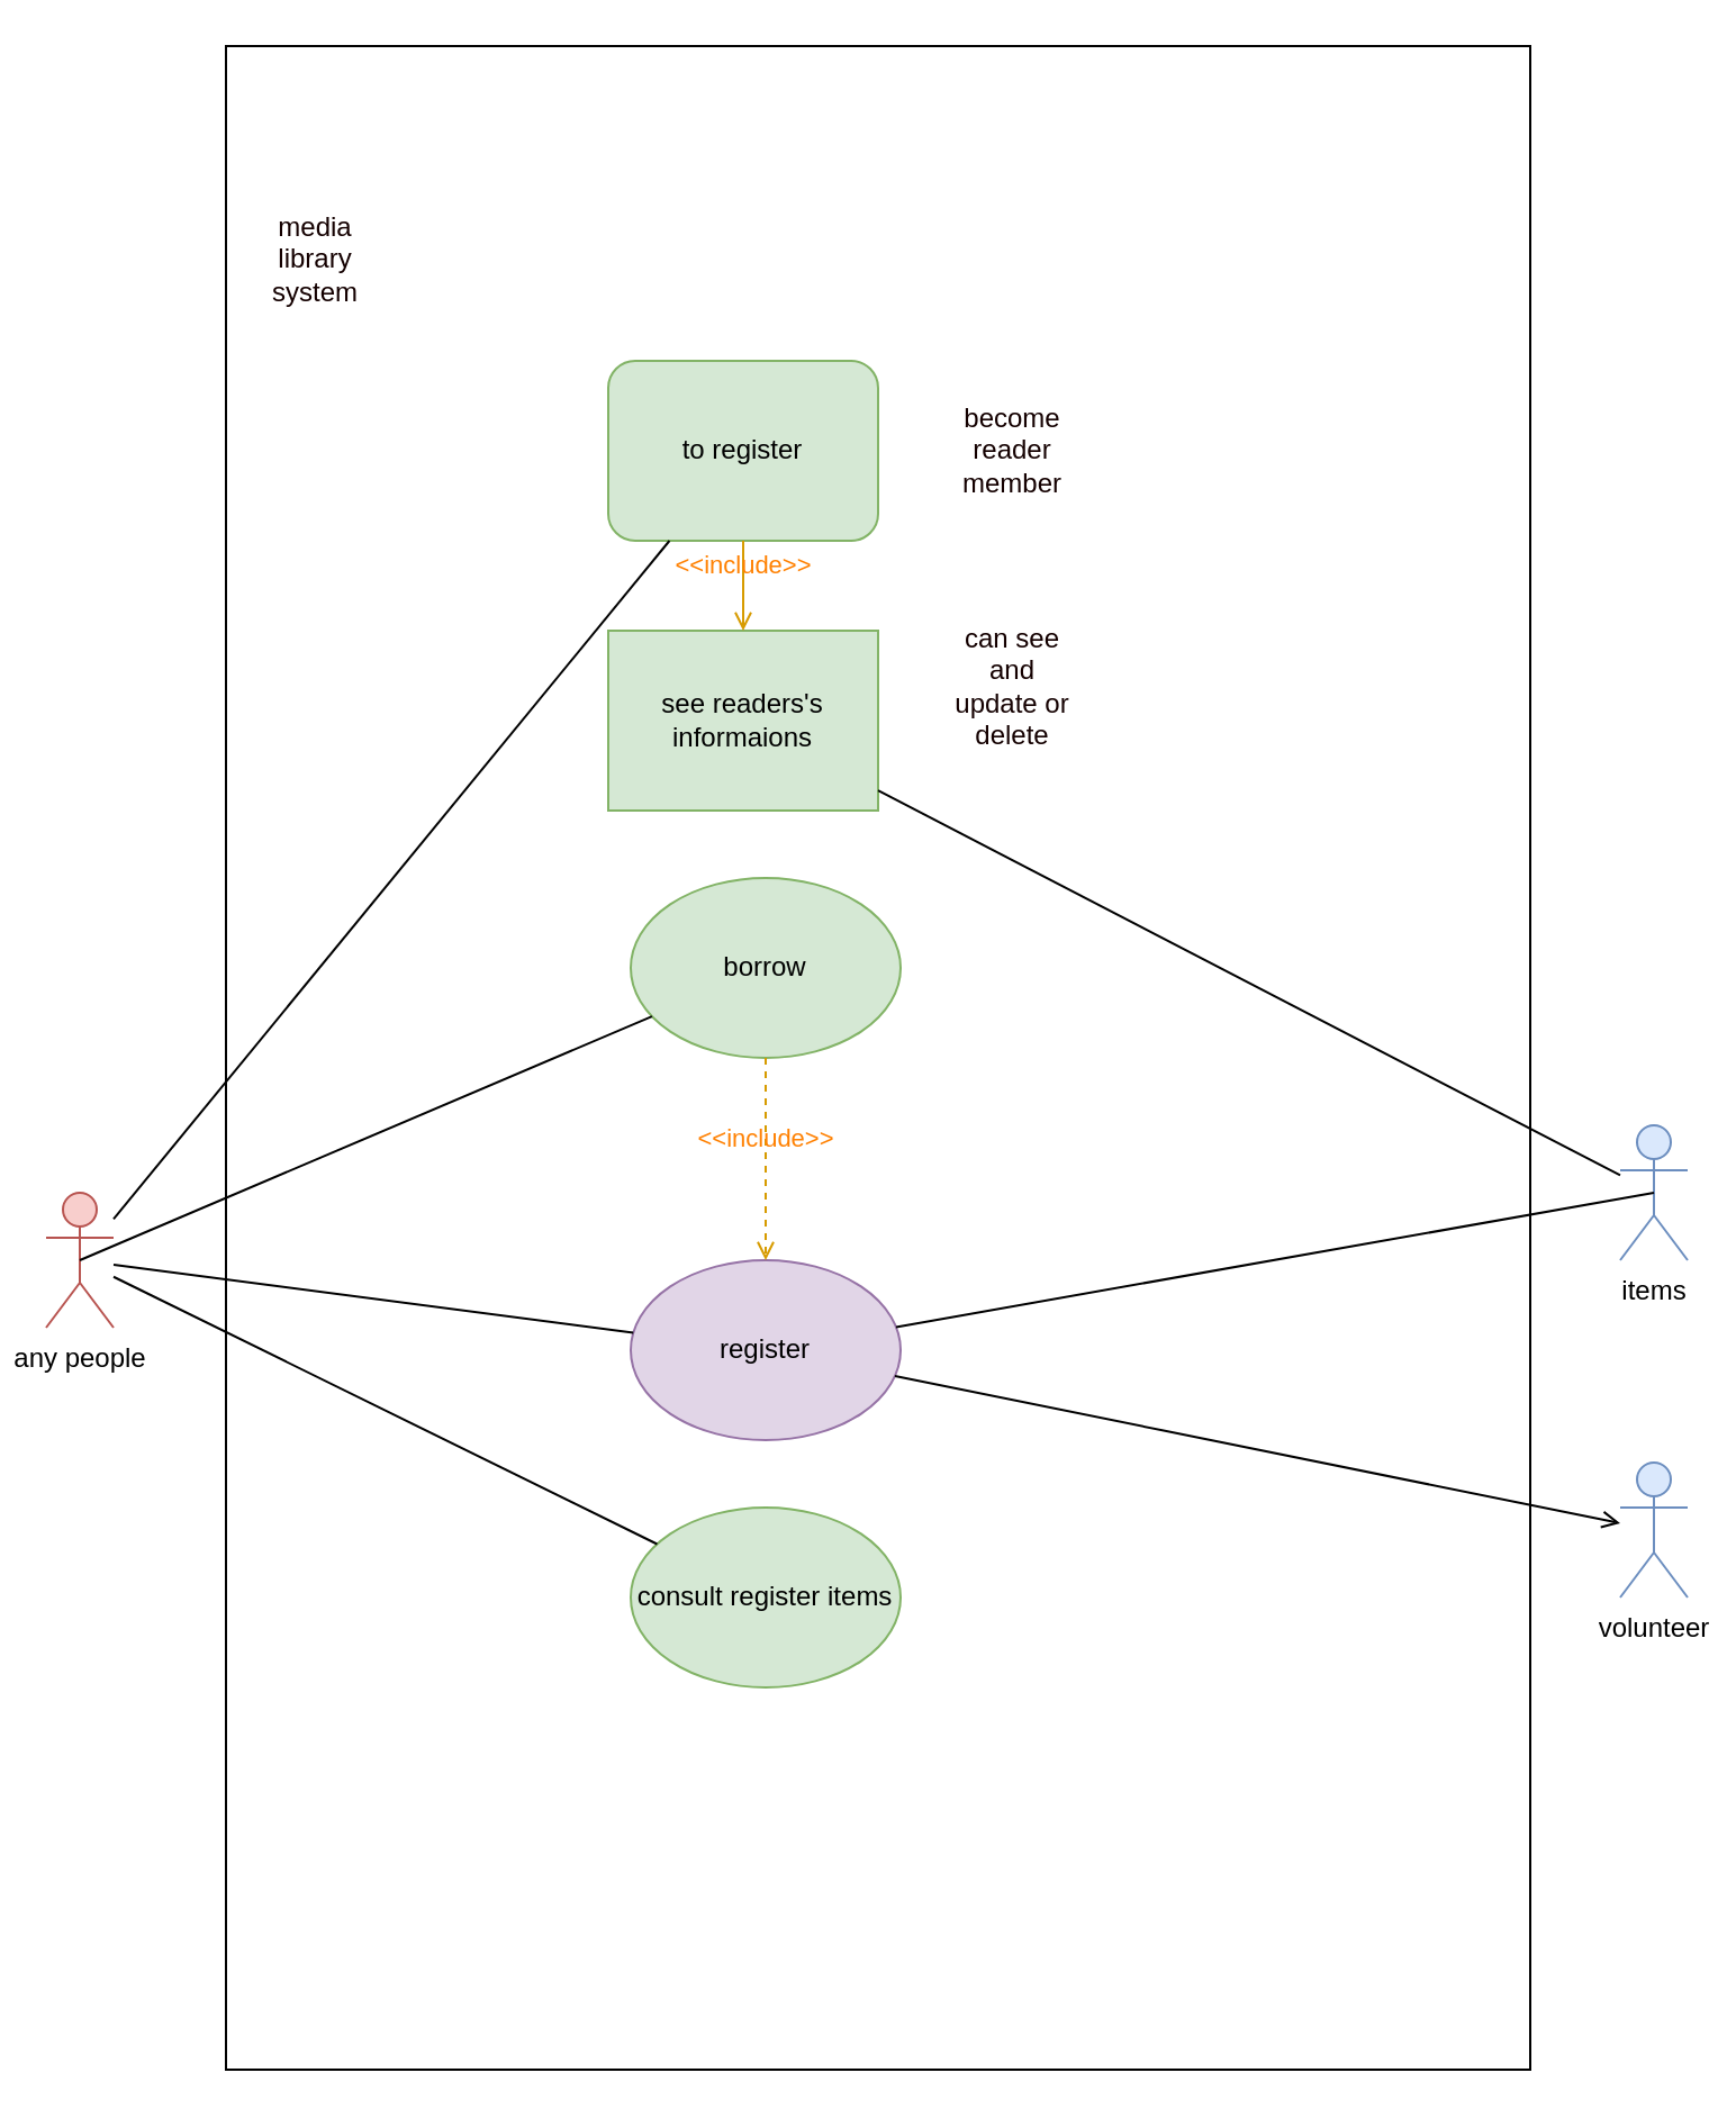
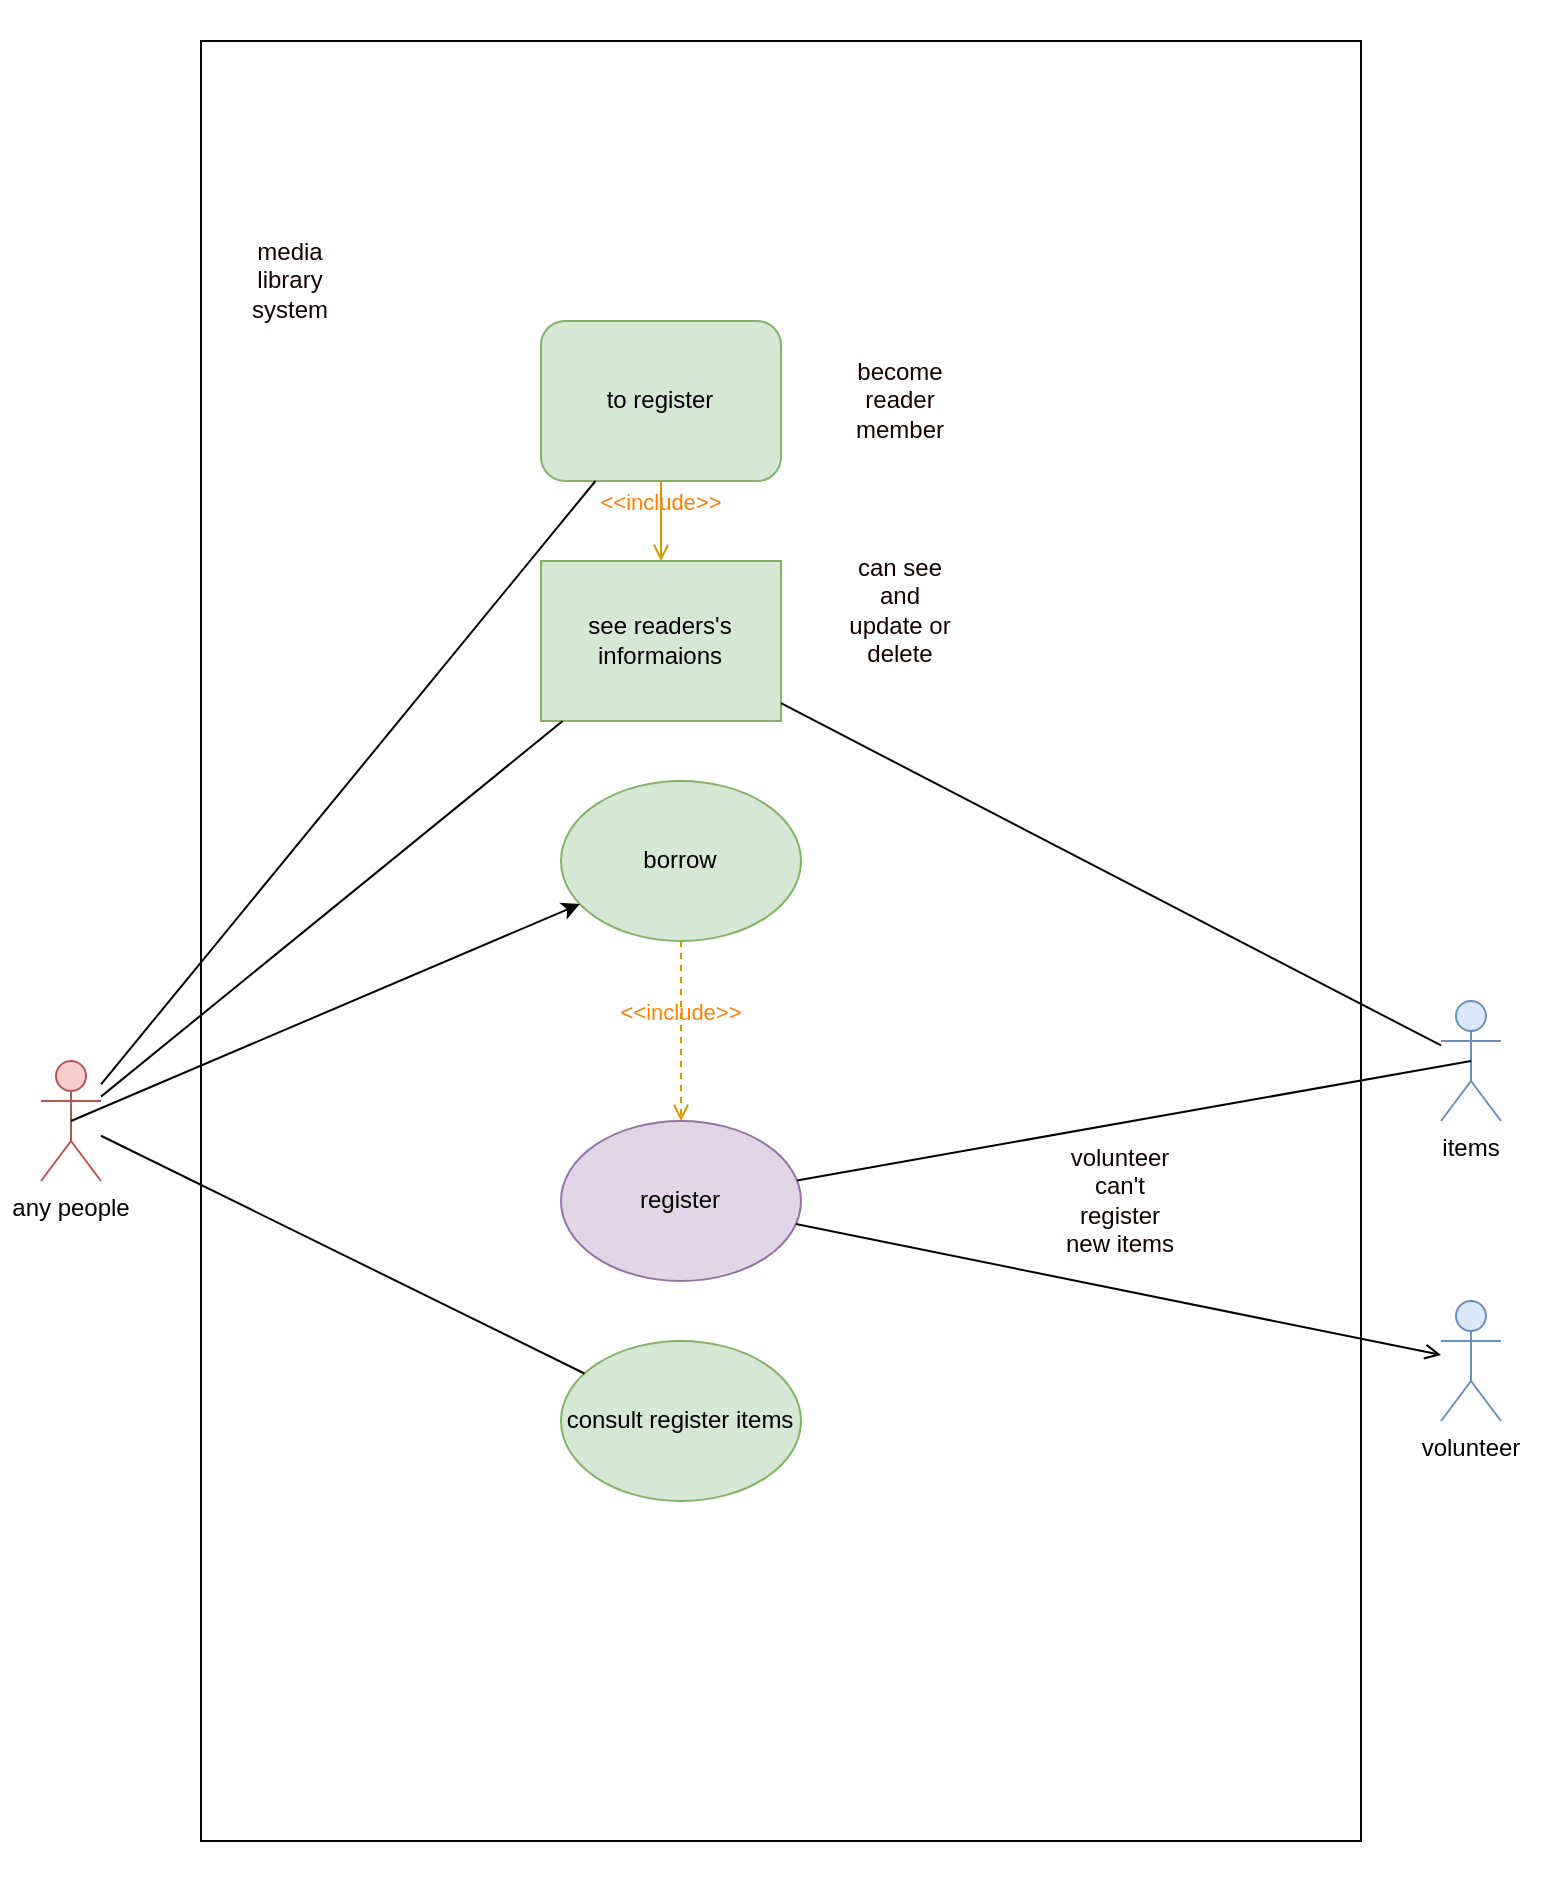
  <mxCell id="0" />
  <mxCell id="1" parent="0" />
  <mxCell id="2" value="" style="rounded=0;whiteSpace=wrap;html=1;" vertex="1" parent="1"><mxGeometry x="100" y="20" width="580" height="900" as="geometry" /></mxCell>
  <mxCell id="3" value="any people" style="shape=umlActor;verticalLabelPosition=bottom;verticalAlign=top;html=1;outlineConnect=0;fillColor=#f8cecc;strokeColor=#b85450;" vertex="1" parent="1"><mxGeometry x="20" y="530" width="30" height="60" as="geometry" /></mxCell>
  <mxCell id="4" value="items" style="shape=umlActor;verticalLabelPosition=bottom;verticalAlign=top;html=1;outlineConnect=0;fillColor=#dae8fc;strokeColor=#6c8ebf;" vertex="1" parent="1"><mxGeometry x="720" y="500" width="30" height="60" as="geometry" /></mxCell>
  <mxCell id="5" value="volunteer" style="shape=umlActor;verticalLabelPosition=bottom;verticalAlign=top;html=1;outlineConnect=0;fillColor=#dae8fc;strokeColor=#6c8ebf;" vertex="1" parent="1"><mxGeometry x="720" y="650" width="30" height="60" as="geometry" /></mxCell>
  <mxCell id="6" value="borrow" style="ellipse;whiteSpace=wrap;html=1;fillColor=#d5e8d4;strokeColor=#82b366;" vertex="1" parent="1"><mxGeometry x="280" y="390" width="120" height="80" as="geometry" /></mxCell>
- <mxCell id="7" value="" style="endArrow=none;html=1;rounded=0;fontColor=#330000;exitX=0.5;exitY=0.5;exitDx=0;exitDy=0;exitPerimeter=0;" edge="1" parent="1" source="3" target="6"><mxGeometry width="50" height="50" relative="1" as="geometry"><mxPoint x="380" y="530" as="sourcePoint" /><mxPoint x="430" y="480" as="targetPoint" /></mxGeometry></mxCell>
+ <mxCell id="7" value="" style="endArrow=classic;html=1;rounded=0;fontColor=#330000;exitX=0.5;exitY=0.5;exitDx=0;exitDy=0;exitPerimeter=0;" edge="1" parent="1" source="3" target="6"><mxGeometry width="50" height="50" relative="1" as="geometry"><mxPoint x="380" y="530" as="sourcePoint" /><mxPoint x="430" y="480" as="targetPoint" /></mxGeometry></mxCell>
  <mxCell id="8" value="register" style="ellipse;whiteSpace=wrap;html=1;fillColor=#e1d5e7;strokeColor=#9673a6;" vertex="1" parent="1"><mxGeometry x="280" y="560" width="120" height="80" as="geometry" /></mxCell>
  <mxCell id="9" value="" style="endArrow=none;html=1;rounded=0;fontColor=#330000;entryX=0.5;entryY=0.5;entryDx=0;entryDy=0;entryPerimeter=0;" edge="1" parent="1" source="8" target="4"><mxGeometry width="50" height="50" relative="1" as="geometry"><mxPoint x="380" y="530" as="sourcePoint" /><mxPoint x="430" y="480" as="targetPoint" /></mxGeometry></mxCell>
  <mxCell id="10" value="" style="endArrow=open;html=1;rounded=0;fontColor=#330000;" edge="1" parent="1" source="8" target="5"><mxGeometry width="50" height="50" relative="1" as="geometry"><mxPoint x="380" y="530" as="sourcePoint" /><mxPoint x="430" y="480" as="targetPoint" /></mxGeometry></mxCell>
  <mxCell id="11" value="&lt;font color=&quot;#FF8000&quot;&gt;&amp;lt;&amp;lt;include&amp;gt;&amp;gt;&lt;/font&gt;" style="html=1;verticalAlign=bottom;labelBackgroundColor=none;endArrow=open;endFill=0;dashed=1;rounded=0;fontColor=#330000;fillColor=#ffe6cc;strokeColor=#d79b00;" edge="1" parent="1" source="6" target="8"><mxGeometry width="160" relative="1" as="geometry"><mxPoint x="320" y="510" as="sourcePoint" /><mxPoint x="330" y="560" as="targetPoint" /></mxGeometry></mxCell>
  <mxCell id="12" value="consult register items" style="ellipse;whiteSpace=wrap;html=1;fillColor=#d5e8d4;strokeColor=#82b366;" vertex="1" parent="1"><mxGeometry x="280" y="670" width="120" height="80" as="geometry" /></mxCell>
  <mxCell id="13" value="" style="endArrow=none;html=1;rounded=0;fontColor=#330000;" edge="1" parent="1" source="3" target="12"><mxGeometry width="50" height="50" relative="1" as="geometry"><mxPoint x="340" y="500" as="sourcePoint" /><mxPoint x="390" y="450" as="targetPoint" /></mxGeometry></mxCell>
  <mxCell id="14" value="to register" style="whiteSpace=wrap;html=1;fillColor=#d5e8d4;strokeColor=#82b366;rounded=1;" vertex="1" parent="1"><mxGeometry x="270" y="160" width="120" height="80" as="geometry" /></mxCell>
  <mxCell id="15" value="" style="endArrow=none;html=1;rounded=0;fontColor=#330000;" edge="1" parent="1" source="3" target="14"><mxGeometry width="50" height="50" relative="1" as="geometry"><mxPoint x="340" y="530" as="sourcePoint" /><mxPoint x="390" y="480" as="targetPoint" /></mxGeometry></mxCell>
  <mxCell id="16" value="see readers's informaions" style="whiteSpace=wrap;html=1;fillColor=#d5e8d4;strokeColor=#82b366;rounded=0;" vertex="1" parent="1"><mxGeometry x="270" y="280" width="120" height="80" as="geometry" /></mxCell>
- <mxCell id="17" value="" style="endArrow=none;html=1;rounded=0;fontColor=#330000;" edge="1" parent="1" source="3" target="8"><mxGeometry width="50" height="50" relative="1" as="geometry"><mxPoint x="340" y="530" as="sourcePoint" /><mxPoint x="390" y="480" as="targetPoint" /></mxGeometry></mxCell>
+ <mxCell id="17" value="" style="endArrow=none;html=1;rounded=0;fontColor=#330000;" edge="1" parent="1" source="3" target="16"><mxGeometry width="50" height="50" relative="1" as="geometry"><mxPoint x="340" y="530" as="sourcePoint" /><mxPoint x="390" y="480" as="targetPoint" /></mxGeometry></mxCell>
  <mxCell id="18" value="" style="endArrow=none;html=1;rounded=0;fontColor=#330000;" edge="1" parent="1" source="16" target="4"><mxGeometry width="50" height="50" relative="1" as="geometry"><mxPoint x="340" y="530" as="sourcePoint" /><mxPoint x="390" y="480" as="targetPoint" /></mxGeometry></mxCell>
  <mxCell id="19" value="&lt;font color=&quot;#FF8000&quot;&gt;&amp;lt;&amp;lt;include&amp;gt;&amp;gt;&lt;/font&gt;" style="html=1;verticalAlign=bottom;labelBackgroundColor=none;endArrow=open;endFill=0;dashed=0;rounded=0;fontColor=#330000;exitX=0.5;exitY=1;exitDx=0;exitDy=0;fillColor=#ffe6cc;strokeColor=#d79b00;" edge="1" parent="1" source="14" target="16"><mxGeometry width="160" relative="1" as="geometry"><mxPoint x="290" y="510" as="sourcePoint" /><mxPoint x="450" y="510" as="targetPoint" /></mxGeometry></mxCell>
- <mxCell id="20" value="&lt;font color=&quot;#140000&quot;&gt;media library system&lt;/font&gt;" style="text;html=1;strokeColor=none;fillColor=none;align=center;verticalAlign=middle;whiteSpace=wrap;rounded=0;fontColor=#FF8000;" vertex="1" parent="1"><mxGeometry x="110" y="100" width="60" height="30" as="geometry" /></mxCell>
+ <mxCell id="20" value="&lt;font color=&quot;#140000&quot;&gt;media library system&lt;/font&gt;" style="text;html=1;strokeColor=none;fillColor=none;align=center;verticalAlign=middle;whiteSpace=wrap;rounded=0;fontColor=#FF8000;" vertex="1" parent="1"><mxGeometry x="115" y="125" width="60" height="30" as="geometry" /></mxCell>
  <mxCell id="21" value="&lt;font color=&quot;#140000&quot;&gt;become reader member&lt;/font&gt;" style="text;html=1;strokeColor=none;fillColor=none;align=center;verticalAlign=middle;whiteSpace=wrap;rounded=0;fontColor=#330000;" vertex="1" parent="1"><mxGeometry x="420" y="155" width="60" height="90" as="geometry" /></mxCell>
  <mxCell id="22" value="can see and update or delete" style="text;html=1;strokeColor=none;fillColor=none;align=center;verticalAlign=middle;whiteSpace=wrap;rounded=0;fontColor=#140000;" vertex="1" parent="1"><mxGeometry x="420" y="290" width="60" height="30" as="geometry" /></mxCell>
+ <mxCell id="23" value="volunteer can't register new items" style="text;html=1;strokeColor=none;fillColor=none;align=center;verticalAlign=middle;whiteSpace=wrap;rounded=0;fontColor=#140000;" vertex="1" parent="1"><mxGeometry x="530" y="572.5" width="60" height="55" as="geometry" /></mxCell>
